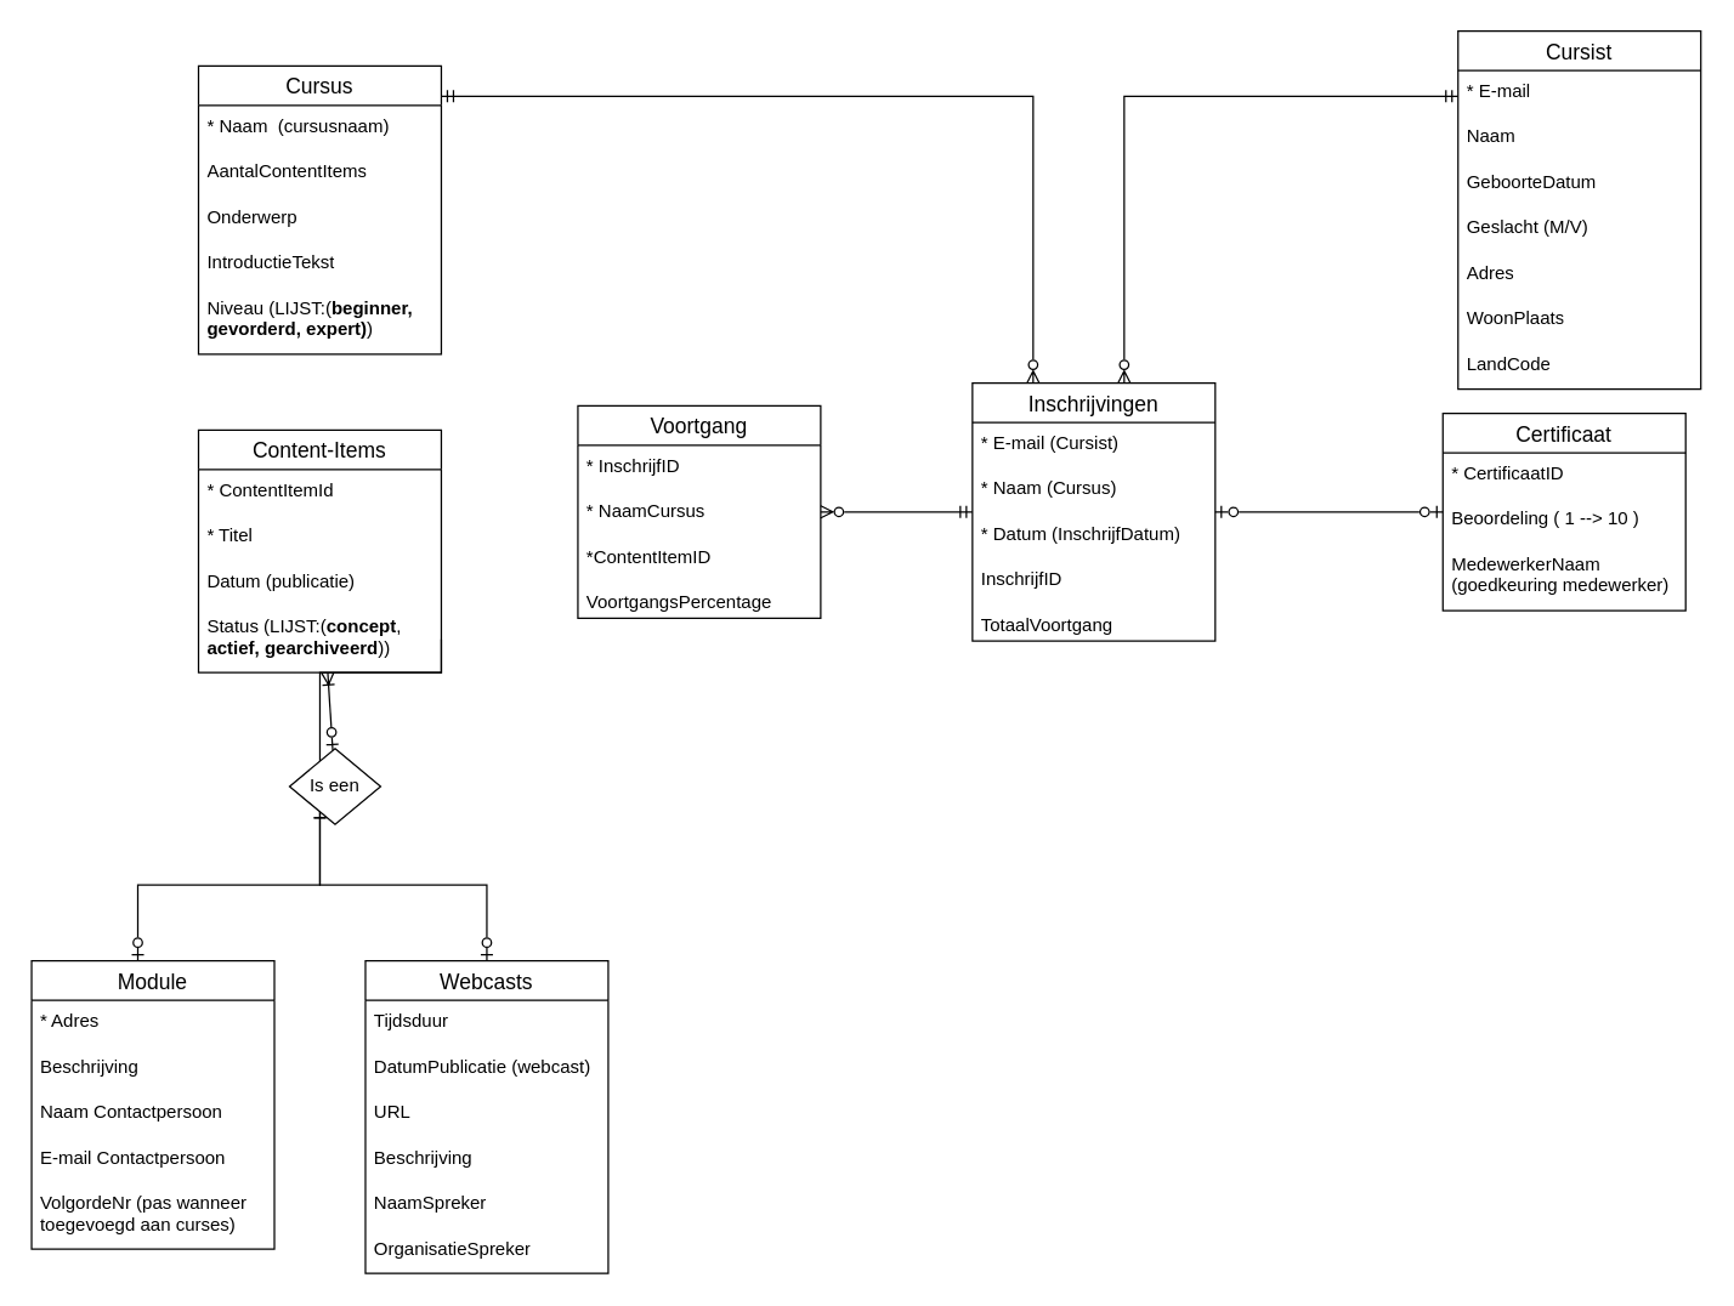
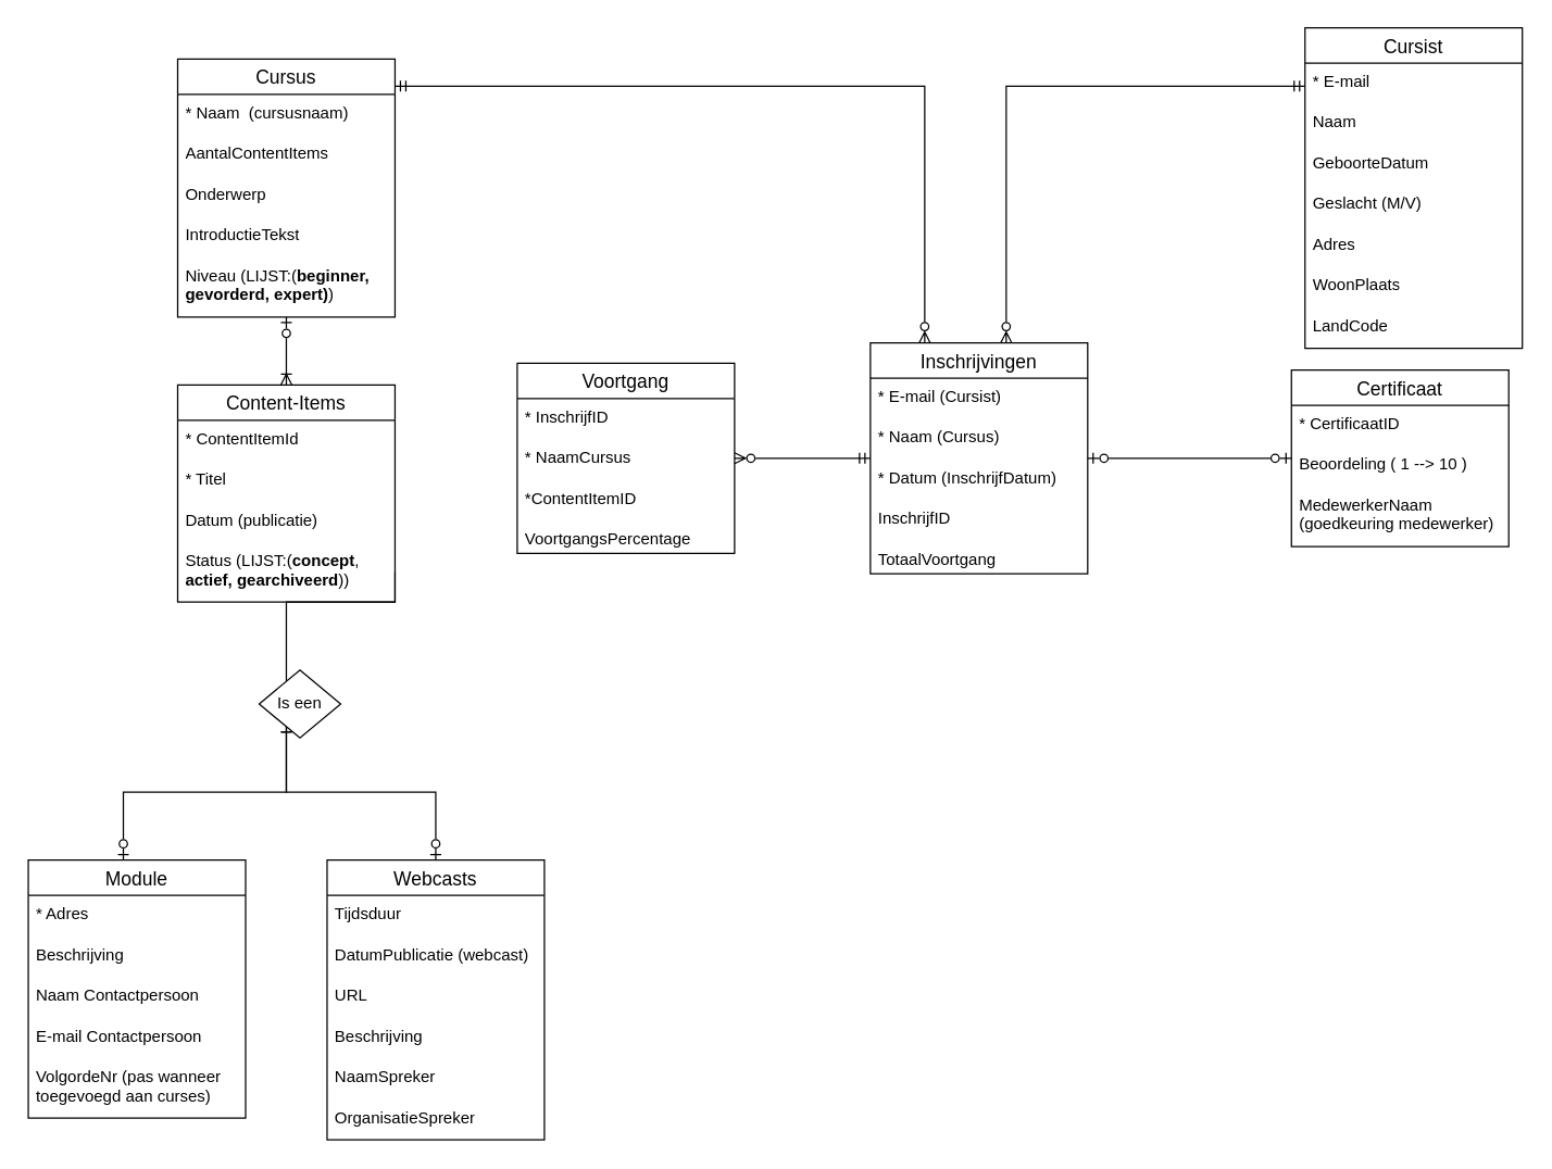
  <mxCell id="0" />
  <mxCell id="1" parent="0" />
  <mxCell id="2" value="Cursus" style="swimlane;fontStyle=0;childLayout=stackLayout;horizontal=1;startSize=26;horizontalStack=0;resizeParent=1;resizeParentMax=0;resizeLast=0;collapsible=1;marginBottom=0;align=center;fontSize=14;" parent="1" vertex="1"><mxGeometry x="130" y="43" width="160" height="190" as="geometry" /></mxCell>
  <mxCell id="3" value="* Naam&amp;nbsp; (cursusnaam)" style="text;strokeColor=none;fillColor=none;spacingLeft=4;spacingRight=4;overflow=hidden;rotatable=0;points=[[0,0.5],[1,0.5]];portConstraint=eastwest;fontSize=12;whiteSpace=wrap;html=1;" parent="2" vertex="1"><mxGeometry y="26" width="160" height="30" as="geometry" /></mxCell>
  <mxCell id="4" value="AantalContentItems" style="text;strokeColor=none;fillColor=none;spacingLeft=4;spacingRight=4;overflow=hidden;rotatable=0;points=[[0,0.5],[1,0.5]];portConstraint=eastwest;fontSize=12;whiteSpace=wrap;html=1;" vertex="1" parent="2"><mxGeometry y="56" width="160" height="30" as="geometry" /></mxCell>
  <mxCell id="5" value="Onderwerp" style="text;strokeColor=none;fillColor=none;spacingLeft=4;spacingRight=4;overflow=hidden;rotatable=0;points=[[0,0.5],[1,0.5]];portConstraint=eastwest;fontSize=12;whiteSpace=wrap;html=1;" parent="2" vertex="1"><mxGeometry y="86" width="160" height="30" as="geometry" /></mxCell>
  <mxCell id="6" value="IntroductieTekst" style="text;strokeColor=none;fillColor=none;spacingLeft=4;spacingRight=4;overflow=hidden;rotatable=0;points=[[0,0.5],[1,0.5]];portConstraint=eastwest;fontSize=12;whiteSpace=wrap;html=1;" parent="2" vertex="1"><mxGeometry y="116" width="160" height="30" as="geometry" /></mxCell>
  <mxCell id="7" value="Niveau (LIJST:(&lt;b&gt;beginner, gevorderd, expert)&lt;/b&gt;)" style="text;strokeColor=none;fillColor=none;spacingLeft=4;spacingRight=4;overflow=hidden;rotatable=0;points=[[0,0.5],[1,0.5]];portConstraint=eastwest;fontSize=12;whiteSpace=wrap;html=1;" parent="2" vertex="1"><mxGeometry y="146" width="160" height="44" as="geometry" /></mxCell>
  <mxCell id="8" value="Module" style="swimlane;fontStyle=0;childLayout=stackLayout;horizontal=1;startSize=26;horizontalStack=0;resizeParent=1;resizeParentMax=0;resizeLast=0;collapsible=1;marginBottom=0;align=center;fontSize=14;" parent="1" vertex="1"><mxGeometry x="20" y="633" width="160" height="190" as="geometry" /></mxCell>
  <mxCell id="9" value="* Adres" style="text;strokeColor=none;fillColor=none;spacingLeft=4;spacingRight=4;overflow=hidden;rotatable=0;points=[[0,0.5],[1,0.5]];portConstraint=eastwest;fontSize=12;whiteSpace=wrap;html=1;" parent="8" vertex="1"><mxGeometry y="26" width="160" height="30" as="geometry" /></mxCell>
  <mxCell id="10" value="Beschrijving" style="text;strokeColor=none;fillColor=none;spacingLeft=4;spacingRight=4;overflow=hidden;rotatable=0;points=[[0,0.5],[1,0.5]];portConstraint=eastwest;fontSize=12;whiteSpace=wrap;html=1;" parent="8" vertex="1"><mxGeometry y="56" width="160" height="30" as="geometry" /></mxCell>
  <mxCell id="11" value="Naam Contactpersoon" style="text;strokeColor=none;fillColor=none;spacingLeft=4;spacingRight=4;overflow=hidden;rotatable=0;points=[[0,0.5],[1,0.5]];portConstraint=eastwest;fontSize=12;whiteSpace=wrap;html=1;" parent="8" vertex="1"><mxGeometry y="86" width="160" height="30" as="geometry" /></mxCell>
  <mxCell id="12" value="E-mail Contactpersoon" style="text;strokeColor=none;fillColor=none;spacingLeft=4;spacingRight=4;overflow=hidden;rotatable=0;points=[[0,0.5],[1,0.5]];portConstraint=eastwest;fontSize=12;whiteSpace=wrap;html=1;" parent="8" vertex="1"><mxGeometry y="116" width="160" height="30" as="geometry" /></mxCell>
  <mxCell id="13" value="VolgordeNr (pas wanneer toegevoegd aan curses)" style="text;strokeColor=none;fillColor=none;spacingLeft=4;spacingRight=4;overflow=hidden;rotatable=0;points=[[0,0.5],[1,0.5]];portConstraint=eastwest;fontSize=12;whiteSpace=wrap;html=1;" parent="8" vertex="1"><mxGeometry y="146" width="160" height="44" as="geometry" /></mxCell>
  <mxCell id="14" value="Webcasts" style="swimlane;fontStyle=0;childLayout=stackLayout;horizontal=1;startSize=26;horizontalStack=0;resizeParent=1;resizeParentMax=0;resizeLast=0;collapsible=1;marginBottom=0;align=center;fontSize=14;" parent="1" vertex="1"><mxGeometry x="240" y="633" width="160" height="206" as="geometry" /></mxCell>
  <mxCell id="15" value="Tijdsduur" style="text;strokeColor=none;fillColor=none;spacingLeft=4;spacingRight=4;overflow=hidden;rotatable=0;points=[[0,0.5],[1,0.5]];portConstraint=eastwest;fontSize=12;whiteSpace=wrap;html=1;" parent="14" vertex="1"><mxGeometry y="26" width="160" height="30" as="geometry" /></mxCell>
  <mxCell id="16" value="DatumPublicatie (webcast)" style="text;strokeColor=none;fillColor=none;spacingLeft=4;spacingRight=4;overflow=hidden;rotatable=0;points=[[0,0.5],[1,0.5]];portConstraint=eastwest;fontSize=12;whiteSpace=wrap;html=1;" parent="14" vertex="1"><mxGeometry y="56" width="160" height="30" as="geometry" /></mxCell>
  <mxCell id="17" value="URL" style="text;strokeColor=none;fillColor=none;spacingLeft=4;spacingRight=4;overflow=hidden;rotatable=0;points=[[0,0.5],[1,0.5]];portConstraint=eastwest;fontSize=12;whiteSpace=wrap;html=1;" parent="14" vertex="1"><mxGeometry y="86" width="160" height="30" as="geometry" /></mxCell>
  <mxCell id="18" value="Beschrijving" style="text;strokeColor=none;fillColor=none;spacingLeft=4;spacingRight=4;overflow=hidden;rotatable=0;points=[[0,0.5],[1,0.5]];portConstraint=eastwest;fontSize=12;whiteSpace=wrap;html=1;" parent="14" vertex="1"><mxGeometry y="116" width="160" height="30" as="geometry" /></mxCell>
  <mxCell id="19" value="NaamSpreker" style="text;strokeColor=none;fillColor=none;spacingLeft=4;spacingRight=4;overflow=hidden;rotatable=0;points=[[0,0.5],[1,0.5]];portConstraint=eastwest;fontSize=12;whiteSpace=wrap;html=1;" parent="14" vertex="1"><mxGeometry y="146" width="160" height="30" as="geometry" /></mxCell>
  <mxCell id="20" value="OrganisatieSpreker" style="text;strokeColor=none;fillColor=none;spacingLeft=4;spacingRight=4;overflow=hidden;rotatable=0;points=[[0,0.5],[1,0.5]];portConstraint=eastwest;fontSize=12;whiteSpace=wrap;html=1;" parent="14" vertex="1"><mxGeometry y="176" width="160" height="30" as="geometry" /></mxCell>
  <mxCell id="21" value="Content-Items" style="swimlane;fontStyle=0;childLayout=stackLayout;horizontal=1;startSize=26;horizontalStack=0;resizeParent=1;resizeParentMax=0;resizeLast=0;collapsible=1;marginBottom=0;align=center;fontSize=14;" parent="1" vertex="1"><mxGeometry x="130" y="283" width="160" height="160" as="geometry" /></mxCell>
  <mxCell id="22" value="* ContentItemId" style="text;strokeColor=none;fillColor=none;spacingLeft=4;spacingRight=4;overflow=hidden;rotatable=0;points=[[0,0.5],[1,0.5]];portConstraint=eastwest;fontSize=12;whiteSpace=wrap;html=1;" parent="21" vertex="1"><mxGeometry y="26" width="160" height="30" as="geometry" /></mxCell>
  <mxCell id="23" value="* Titel" style="text;strokeColor=none;fillColor=none;spacingLeft=4;spacingRight=4;overflow=hidden;rotatable=0;points=[[0,0.5],[1,0.5]];portConstraint=eastwest;fontSize=12;whiteSpace=wrap;html=1;" parent="21" vertex="1"><mxGeometry y="56" width="160" height="30" as="geometry" /></mxCell>
  <mxCell id="24" value="Datum (publicatie)" style="text;strokeColor=none;fillColor=none;spacingLeft=4;spacingRight=4;overflow=hidden;rotatable=0;points=[[0,0.5],[1,0.5]];portConstraint=eastwest;fontSize=12;whiteSpace=wrap;html=1;" parent="21" vertex="1"><mxGeometry y="86" width="160" height="30" as="geometry" /></mxCell>
  <mxCell id="25" value="Status (LIJST:(&lt;b&gt;concept&lt;/b&gt;, &lt;b&gt;actief, gearchiveerd&lt;/b&gt;))" style="text;strokeColor=none;fillColor=none;spacingLeft=4;spacingRight=4;overflow=hidden;rotatable=0;points=[[0,0.5],[1,0.5]];portConstraint=eastwest;fontSize=12;whiteSpace=wrap;html=1;" parent="21" vertex="1"><mxGeometry y="116" width="160" height="44" as="geometry" /></mxCell>
- <mxCell id="26" value="" style="endArrow=ERzeroToOne;html=1;rounded=0;endFill=0;startArrow=ERoneToMany;startFill=0;" parent="1" source="21" target="54" edge="1"><mxGeometry width="50" height="50" relative="1" as="geometry"><mxPoint x="310" y="193" as="sourcePoint" /><mxPoint x="360" y="143" as="targetPoint" /></mxGeometry></mxCell>
+ <mxCell id="26" value="" style="endArrow=ERzeroToOne;html=1;rounded=0;endFill=0;startArrow=ERoneToMany;startFill=0;" parent="1" source="21" target="2" edge="1"><mxGeometry width="50" height="50" relative="1" as="geometry"><mxPoint x="310" y="193" as="sourcePoint" /><mxPoint x="360" y="143" as="targetPoint" /></mxGeometry></mxCell>
  <mxCell id="27" value="Cursist" style="swimlane;fontStyle=0;childLayout=stackLayout;horizontal=1;startSize=26;horizontalStack=0;resizeParent=1;resizeParentMax=0;resizeLast=0;collapsible=1;marginBottom=0;align=center;fontSize=14;" parent="1" vertex="1"><mxGeometry x="960" y="20" width="160" height="236" as="geometry" /></mxCell>
  <mxCell id="28" value="* E-mail" style="text;strokeColor=none;fillColor=none;spacingLeft=4;spacingRight=4;overflow=hidden;rotatable=0;points=[[0,0.5],[1,0.5]];portConstraint=eastwest;fontSize=12;whiteSpace=wrap;html=1;" parent="27" vertex="1"><mxGeometry y="26" width="160" height="30" as="geometry" /></mxCell>
  <mxCell id="29" value="Naam" style="text;strokeColor=none;fillColor=none;spacingLeft=4;spacingRight=4;overflow=hidden;rotatable=0;points=[[0,0.5],[1,0.5]];portConstraint=eastwest;fontSize=12;whiteSpace=wrap;html=1;" parent="27" vertex="1"><mxGeometry y="56" width="160" height="30" as="geometry" /></mxCell>
  <mxCell id="30" value="GeboorteDatum" style="text;strokeColor=none;fillColor=none;spacingLeft=4;spacingRight=4;overflow=hidden;rotatable=0;points=[[0,0.5],[1,0.5]];portConstraint=eastwest;fontSize=12;whiteSpace=wrap;html=1;" parent="27" vertex="1"><mxGeometry y="86" width="160" height="30" as="geometry" /></mxCell>
  <mxCell id="31" value="Geslacht (M/V)" style="text;strokeColor=none;fillColor=none;spacingLeft=4;spacingRight=4;overflow=hidden;rotatable=0;points=[[0,0.5],[1,0.5]];portConstraint=eastwest;fontSize=12;whiteSpace=wrap;html=1;" parent="27" vertex="1"><mxGeometry y="116" width="160" height="30" as="geometry" /></mxCell>
  <mxCell id="32" value="Adres" style="text;strokeColor=none;fillColor=none;spacingLeft=4;spacingRight=4;overflow=hidden;rotatable=0;points=[[0,0.5],[1,0.5]];portConstraint=eastwest;fontSize=12;whiteSpace=wrap;html=1;" parent="27" vertex="1"><mxGeometry y="146" width="160" height="30" as="geometry" /></mxCell>
  <mxCell id="33" value="WoonPlaats" style="text;strokeColor=none;fillColor=none;spacingLeft=4;spacingRight=4;overflow=hidden;rotatable=0;points=[[0,0.5],[1,0.5]];portConstraint=eastwest;fontSize=12;whiteSpace=wrap;html=1;" parent="27" vertex="1"><mxGeometry y="176" width="160" height="30" as="geometry" /></mxCell>
  <mxCell id="34" value="LandCode" style="text;strokeColor=none;fillColor=none;spacingLeft=4;spacingRight=4;overflow=hidden;rotatable=0;points=[[0,0.5],[1,0.5]];portConstraint=eastwest;fontSize=12;whiteSpace=wrap;html=1;" parent="27" vertex="1"><mxGeometry y="206" width="160" height="30" as="geometry" /></mxCell>
  <mxCell id="35" value="Inschrijvingen" style="swimlane;fontStyle=0;childLayout=stackLayout;horizontal=1;startSize=26;horizontalStack=0;resizeParent=1;resizeParentMax=0;resizeLast=0;collapsible=1;marginBottom=0;align=center;fontSize=14;" parent="1" vertex="1"><mxGeometry x="640" y="252" width="160" height="170" as="geometry" /></mxCell>
  <mxCell id="36" value="* E-mail (Cursist)" style="text;strokeColor=none;fillColor=none;spacingLeft=4;spacingRight=4;overflow=hidden;rotatable=0;points=[[0,0.5],[1,0.5]];portConstraint=eastwest;fontSize=12;whiteSpace=wrap;html=1;" parent="35" vertex="1"><mxGeometry y="26" width="160" height="30" as="geometry" /></mxCell>
  <mxCell id="37" value="* Naam (Cursus)" style="text;strokeColor=none;fillColor=none;spacingLeft=4;spacingRight=4;overflow=hidden;rotatable=0;points=[[0,0.5],[1,0.5]];portConstraint=eastwest;fontSize=12;whiteSpace=wrap;html=1;" parent="35" vertex="1"><mxGeometry y="56" width="160" height="30" as="geometry" /></mxCell>
  <mxCell id="38" value="* Datum (InschrijfDatum)" style="text;strokeColor=none;fillColor=none;spacingLeft=4;spacingRight=4;overflow=hidden;rotatable=0;points=[[0,0.5],[1,0.5]];portConstraint=eastwest;fontSize=12;whiteSpace=wrap;html=1;" parent="35" vertex="1"><mxGeometry y="86" width="160" height="30" as="geometry" /></mxCell>
  <mxCell id="39" value="InschrijfID" style="text;strokeColor=none;fillColor=none;spacingLeft=4;spacingRight=4;overflow=hidden;rotatable=0;points=[[0,0.5],[1,0.5]];portConstraint=eastwest;fontSize=12;whiteSpace=wrap;html=1;" vertex="1" parent="35"><mxGeometry y="116" width="160" height="30" as="geometry" /></mxCell>
  <mxCell id="40" value="TotaalVoortgang" style="text;strokeColor=none;fillColor=none;spacingLeft=4;spacingRight=4;overflow=hidden;rotatable=0;points=[[0,0.5],[1,0.5]];portConstraint=eastwest;fontSize=12;whiteSpace=wrap;html=1;" parent="35" vertex="1"><mxGeometry y="146" width="160" height="24" as="geometry" /></mxCell>
  <mxCell id="41" value="" style="endArrow=ERzeroToMany;html=1;rounded=0;startArrow=ERmandOne;startFill=0;edgeStyle=orthogonalEdgeStyle;endFill=0;" parent="1" source="2" target="35" edge="1"><mxGeometry width="50" height="50" relative="1" as="geometry"><mxPoint x="380" y="133" as="sourcePoint" /><mxPoint x="700" y="138" as="targetPoint" /><Array as="points"><mxPoint x="680" y="63" /></Array></mxGeometry></mxCell>
  <mxCell id="42" value="" style="endArrow=ERzeroToMany;html=1;rounded=0;edgeStyle=orthogonalEdgeStyle;endFill=0;startArrow=ERmandOne;startFill=0;" parent="1" source="27" target="35" edge="1"><mxGeometry width="50" height="50" relative="1" as="geometry"><mxPoint x="690" y="173" as="sourcePoint" /><mxPoint x="740" y="138" as="targetPoint" /><Array as="points"><mxPoint x="740" y="63" /></Array></mxGeometry></mxCell>
  <mxCell id="43" value="Certificaat" style="swimlane;fontStyle=0;childLayout=stackLayout;horizontal=1;startSize=26;horizontalStack=0;resizeParent=1;resizeParentMax=0;resizeLast=0;collapsible=1;marginBottom=0;align=center;fontSize=14;" parent="1" vertex="1"><mxGeometry x="950" y="272" width="160" height="130" as="geometry" /></mxCell>
  <mxCell id="44" value="* CertificaatID" style="text;strokeColor=none;fillColor=none;spacingLeft=4;spacingRight=4;overflow=hidden;rotatable=0;points=[[0,0.5],[1,0.5]];portConstraint=eastwest;fontSize=12;whiteSpace=wrap;html=1;" parent="43" vertex="1"><mxGeometry y="26" width="160" height="30" as="geometry" /></mxCell>
  <mxCell id="45" value="Beoordeling ( 1 --&amp;gt; 10 )" style="text;strokeColor=none;fillColor=none;spacingLeft=4;spacingRight=4;overflow=hidden;rotatable=0;points=[[0,0.5],[1,0.5]];portConstraint=eastwest;fontSize=12;whiteSpace=wrap;html=1;" parent="43" vertex="1"><mxGeometry y="56" width="160" height="30" as="geometry" /></mxCell>
  <mxCell id="46" value="MedewerkerNaam (goedkeuring medewerker)" style="text;strokeColor=none;fillColor=none;spacingLeft=4;spacingRight=4;overflow=hidden;rotatable=0;points=[[0,0.5],[1,0.5]];portConstraint=eastwest;fontSize=12;whiteSpace=wrap;html=1;" parent="43" vertex="1"><mxGeometry y="86" width="160" height="44" as="geometry" /></mxCell>
  <mxCell id="47" value="" style="endArrow=ERzeroToOne;html=1;rounded=0;endFill=0;startArrow=ERzeroToOne;startFill=0;" parent="1" source="43" target="35" edge="1"><mxGeometry width="50" height="50" relative="1" as="geometry"><mxPoint x="750" y="433" as="sourcePoint" /><mxPoint x="800" y="383" as="targetPoint" /></mxGeometry></mxCell>
  <mxCell id="48" value="Voortgang" style="swimlane;fontStyle=0;childLayout=stackLayout;horizontal=1;startSize=26;horizontalStack=0;resizeParent=1;resizeParentMax=0;resizeLast=0;collapsible=1;marginBottom=0;align=center;fontSize=14;" vertex="1" parent="1"><mxGeometry x="380" y="267" width="160" height="140" as="geometry" /></mxCell>
  <mxCell id="49" value="* InschrijfID" style="text;strokeColor=none;fillColor=none;spacingLeft=4;spacingRight=4;overflow=hidden;rotatable=0;points=[[0,0.5],[1,0.5]];portConstraint=eastwest;fontSize=12;whiteSpace=wrap;html=1;" vertex="1" parent="48"><mxGeometry y="26" width="160" height="30" as="geometry" /></mxCell>
  <mxCell id="50" value="* NaamCursus" style="text;strokeColor=none;fillColor=none;spacingLeft=4;spacingRight=4;overflow=hidden;rotatable=0;points=[[0,0.5],[1,0.5]];portConstraint=eastwest;fontSize=12;whiteSpace=wrap;html=1;" vertex="1" parent="48"><mxGeometry y="56" width="160" height="30" as="geometry" /></mxCell>
  <mxCell id="51" value="*ContentItemID" style="text;strokeColor=none;fillColor=none;spacingLeft=4;spacingRight=4;overflow=hidden;rotatable=0;points=[[0,0.5],[1,0.5]];portConstraint=eastwest;fontSize=12;whiteSpace=wrap;html=1;" vertex="1" parent="48"><mxGeometry y="86" width="160" height="30" as="geometry" /></mxCell>
  <mxCell id="52" value="VoortgangsPercentage" style="text;strokeColor=none;fillColor=none;spacingLeft=4;spacingRight=4;overflow=hidden;rotatable=0;points=[[0,0.5],[1,0.5]];portConstraint=eastwest;fontSize=12;whiteSpace=wrap;html=1;" vertex="1" parent="48"><mxGeometry y="116" width="160" height="24" as="geometry" /></mxCell>
  <mxCell id="53" value="" style="edgeStyle=orthogonalEdgeStyle;fontSize=12;html=1;endArrow=none;startArrow=none;rounded=0;entryX=1;entryY=0.5;entryDx=0;entryDy=0;endFill=0;startFill=0;" edge="1" parent="1" source="54" target="25"><mxGeometry width="100" height="100" relative="1" as="geometry"><mxPoint x="220" y="543" as="sourcePoint" /><mxPoint x="620" y="603" as="targetPoint" /><Array as="points"><mxPoint x="210" y="443" /><mxPoint x="290" y="443" /></Array></mxGeometry></mxCell>
  <mxCell id="54" value="Is een" style="shape=rhombus;perimeter=rhombusPerimeter;whiteSpace=wrap;html=1;align=center;" vertex="1" parent="1"><mxGeometry x="190" y="493" width="60" height="50" as="geometry" /></mxCell>
  <mxCell id="55" value="" style="edgeStyle=orthogonalEdgeStyle;fontSize=12;html=1;endArrow=ERone;startArrow=ERzeroToOne;rounded=0;endFill=0;startFill=0;" edge="1" parent="1" source="8" target="54"><mxGeometry width="100" height="100" relative="1" as="geometry"><mxPoint x="540" y="723" as="sourcePoint" /><mxPoint x="640" y="623" as="targetPoint" /><Array as="points"><mxPoint x="90" y="583" /><mxPoint x="210" y="583" /></Array></mxGeometry></mxCell>
  <mxCell id="56" value="" style="edgeStyle=orthogonalEdgeStyle;fontSize=12;html=1;endArrow=ERone;startArrow=ERzeroToOne;rounded=0;startFill=0;endFill=0;exitX=0.5;exitY=0;exitDx=0;exitDy=0;" edge="1" parent="1" source="14" target="54"><mxGeometry width="100" height="100" relative="1" as="geometry"><mxPoint x="510" y="713" as="sourcePoint" /><mxPoint x="210" y="553" as="targetPoint" /><Array as="points"><mxPoint x="320" y="583" /><mxPoint x="210" y="583" /></Array></mxGeometry></mxCell>
  <mxCell id="57" value="" style="endArrow=ERmandOne;startArrow=ERzeroToMany;html=1;rounded=0;endFill=0;startFill=0;" edge="1" parent="1" source="48" target="35"><mxGeometry width="50" height="50" relative="1" as="geometry"><mxPoint x="560" y="223" as="sourcePoint" /><mxPoint x="610" y="173" as="targetPoint" /></mxGeometry></mxCell>
